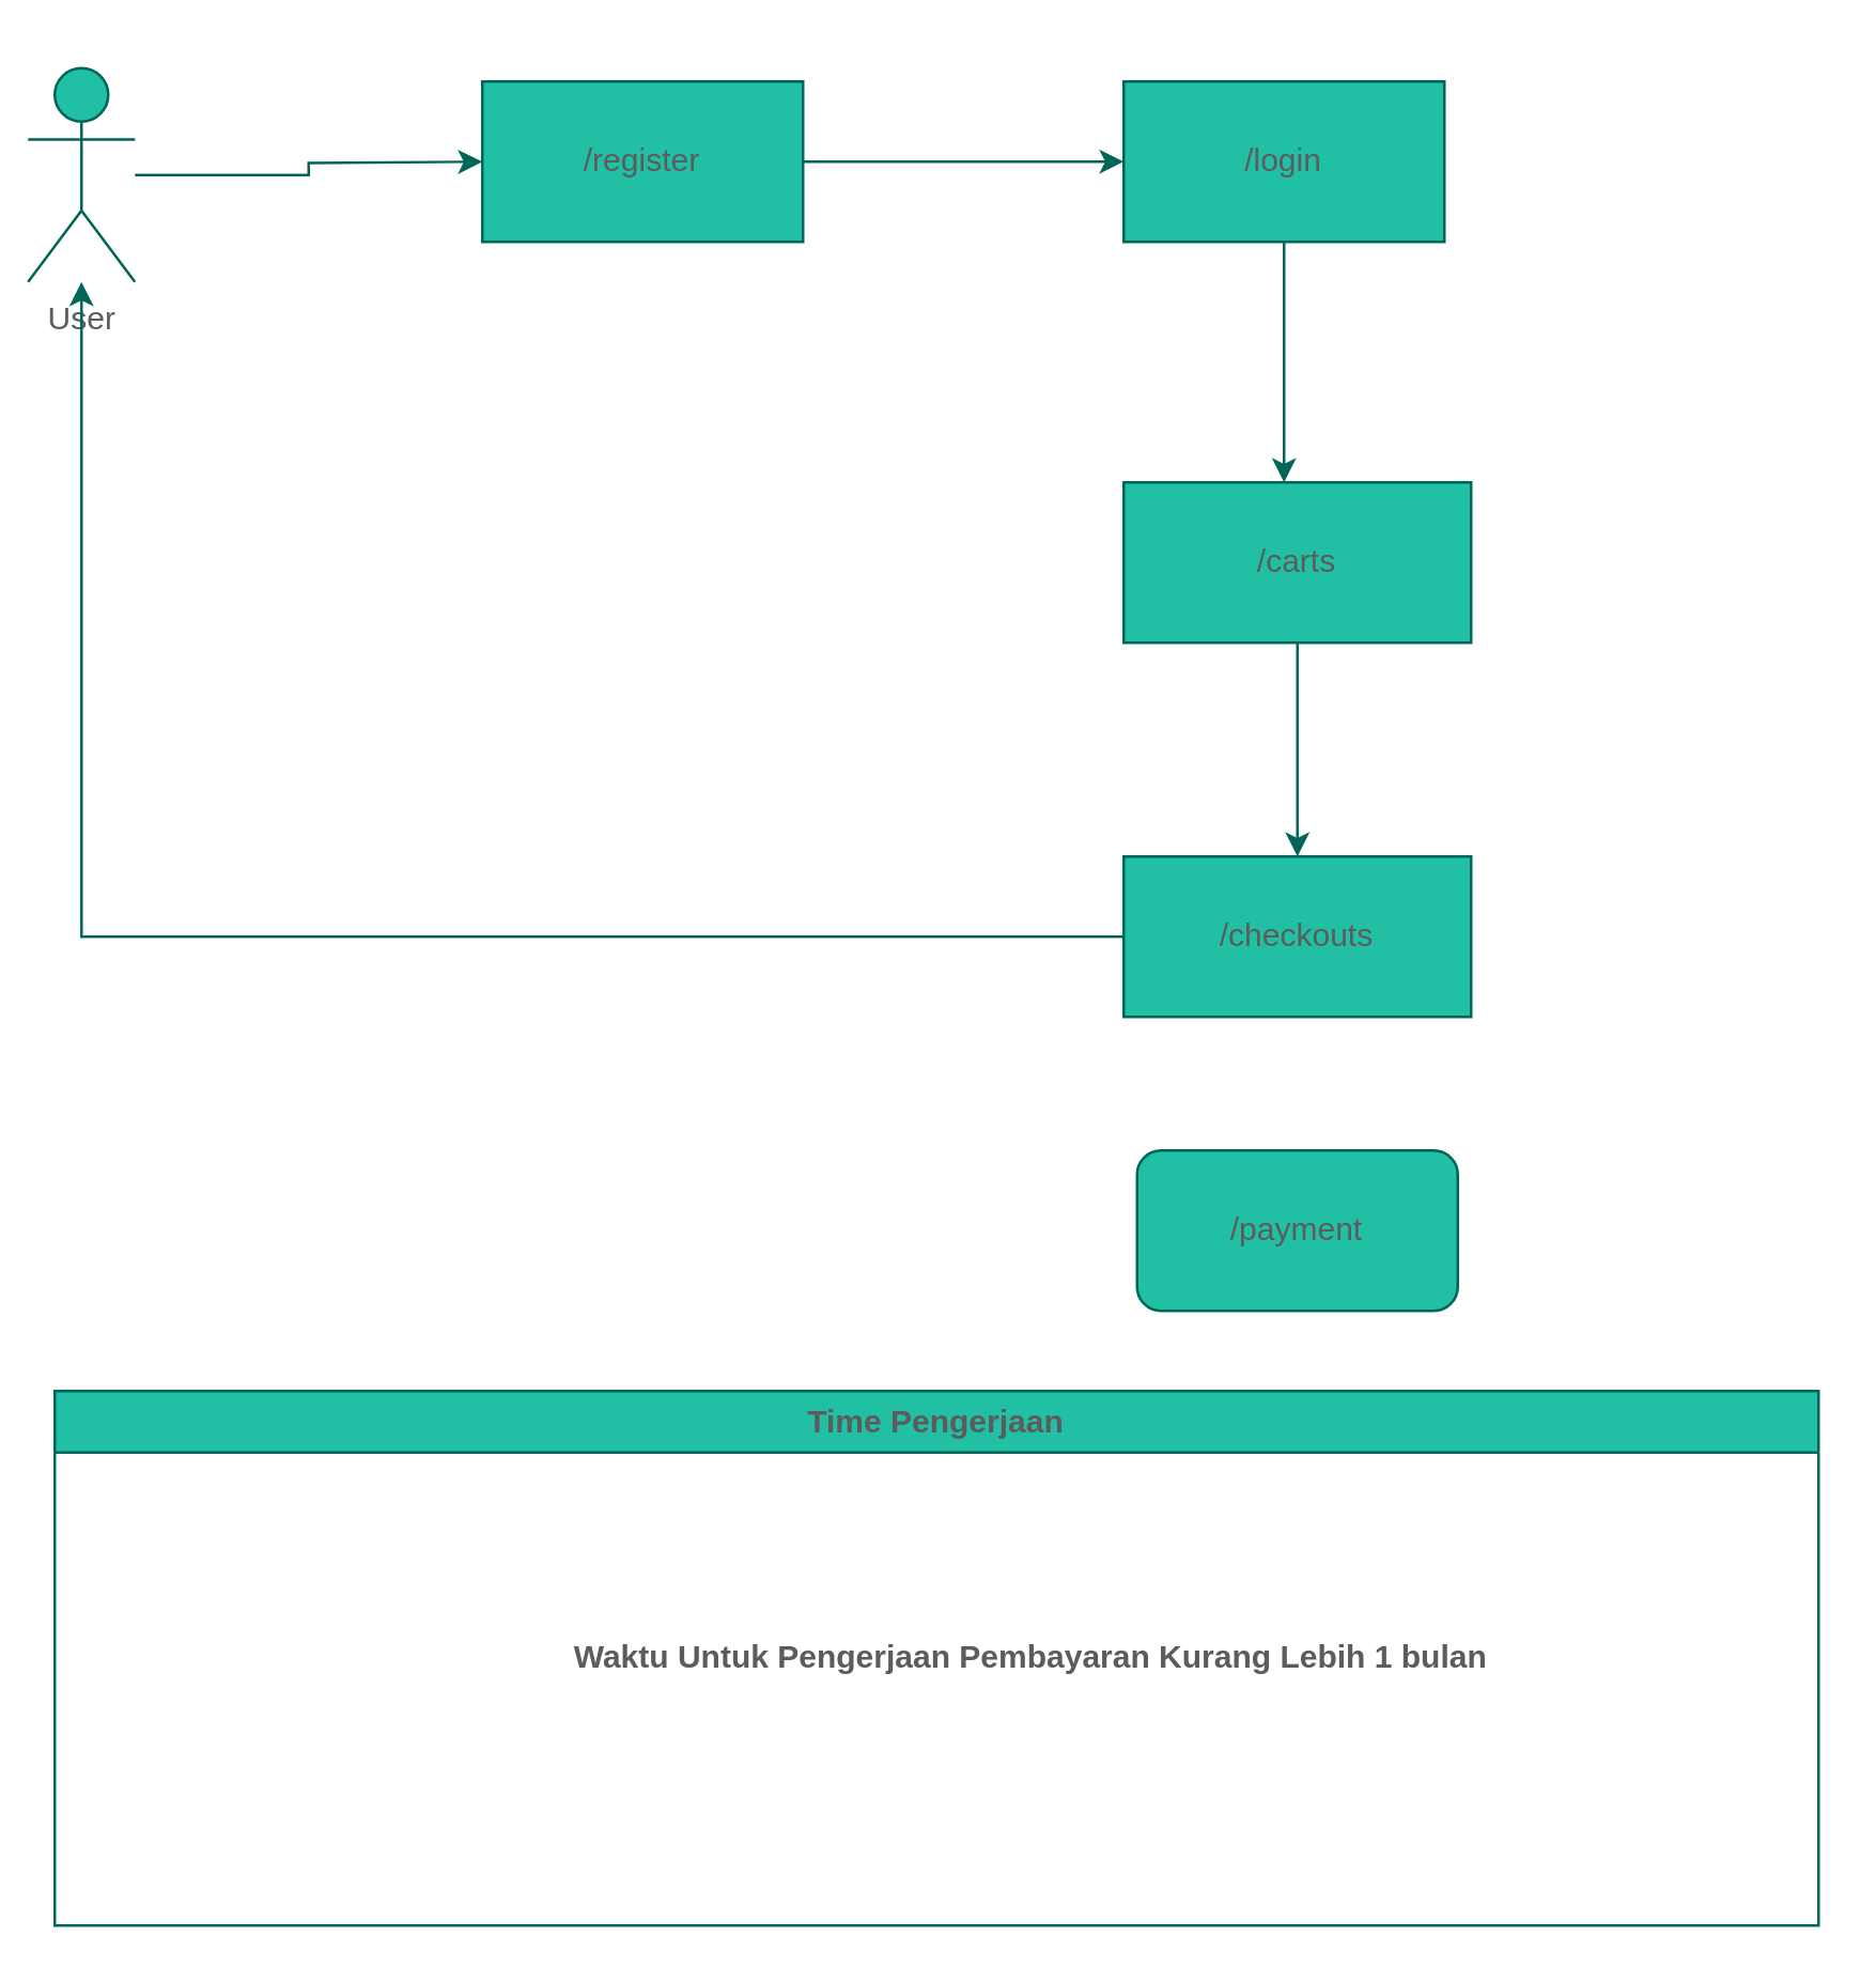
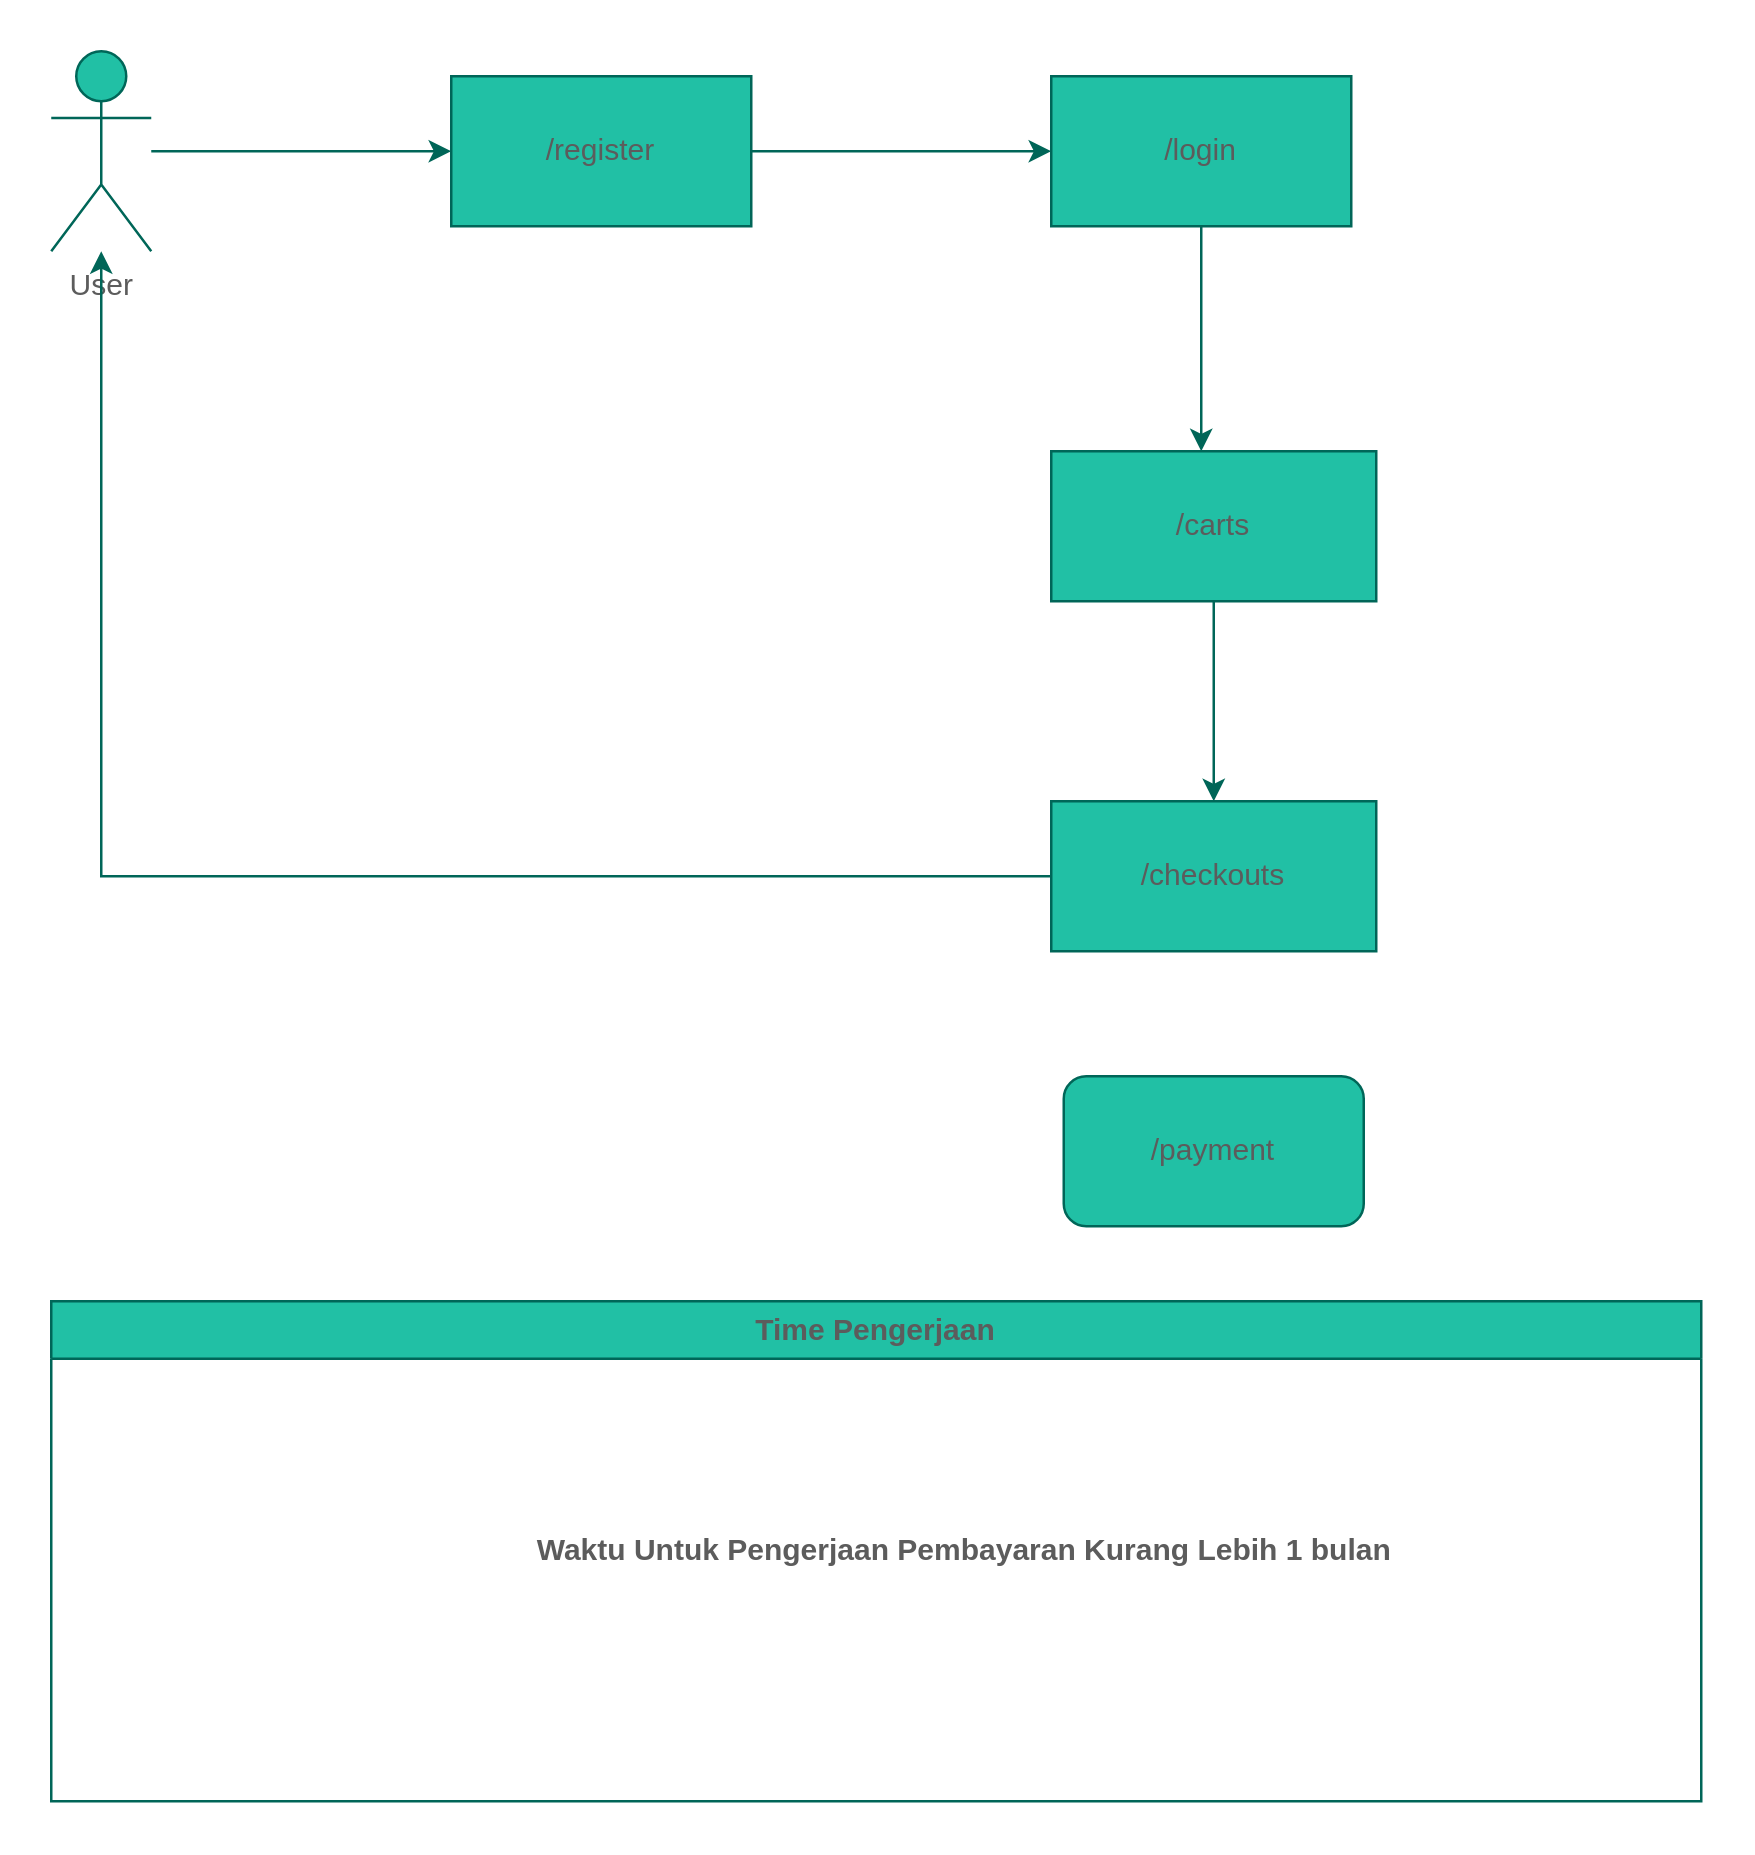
  <mxCell id="0" />
  <mxCell id="1" parent="0" />
  <mxCell id="2" style="edgeStyle=orthogonalEdgeStyle;rounded=0;orthogonalLoop=1;jettySize=auto;html=1;labelBackgroundColor=none;strokeColor=#006658;fontColor=default;" edge="1" parent="1" source="3"><mxGeometry relative="1" as="geometry"><mxPoint x="180" y="60" as="targetPoint" /></mxGeometry></mxCell>
- <mxCell id="3" value="User&lt;div&gt;&lt;br&gt;&lt;/div&gt;" style="shape=umlActor;verticalLabelPosition=bottom;verticalAlign=top;html=1;outlineConnect=0;labelBackgroundColor=none;fillColor=#21C0A5;strokeColor=#006658;fontColor=#5C5C5C;" vertex="1" parent="1"><mxGeometry x="10" y="25" width="40" height="80" as="geometry" /></mxCell>
+ <mxCell id="3" value="User&lt;div&gt;&lt;br&gt;&lt;/div&gt;" style="shape=umlActor;verticalLabelPosition=bottom;verticalAlign=top;html=1;outlineConnect=0;labelBackgroundColor=none;fillColor=#21C0A5;strokeColor=#006658;fontColor=#5C5C5C;" vertex="1" parent="1"><mxGeometry x="20" y="20" width="40" height="80" as="geometry" /></mxCell>
  <mxCell id="4" style="edgeStyle=orthogonalEdgeStyle;rounded=0;orthogonalLoop=1;jettySize=auto;html=1;labelBackgroundColor=none;strokeColor=#006658;fontColor=default;" edge="1" parent="1" source="5"><mxGeometry relative="1" as="geometry"><mxPoint x="420" y="60" as="targetPoint" /></mxGeometry></mxCell>
  <mxCell id="5" value="/register" style="rounded=0;whiteSpace=wrap;html=1;labelBackgroundColor=none;fillColor=#21C0A5;strokeColor=#006658;fontColor=#5C5C5C;" vertex="1" parent="1"><mxGeometry x="180" y="30" width="120" height="60" as="geometry" /></mxCell>
  <mxCell id="6" style="edgeStyle=orthogonalEdgeStyle;rounded=0;orthogonalLoop=1;jettySize=auto;html=1;labelBackgroundColor=none;strokeColor=#006658;fontColor=default;" edge="1" parent="1" source="7"><mxGeometry relative="1" as="geometry"><mxPoint x="480" y="180" as="targetPoint" /></mxGeometry></mxCell>
  <mxCell id="7" value="/login" style="rounded=0;whiteSpace=wrap;html=1;labelBackgroundColor=none;fillColor=#21C0A5;strokeColor=#006658;fontColor=#5C5C5C;" vertex="1" parent="1"><mxGeometry x="420" y="30" width="120" height="60" as="geometry" /></mxCell>
  <mxCell id="8" style="edgeStyle=orthogonalEdgeStyle;rounded=0;orthogonalLoop=1;jettySize=auto;html=1;labelBackgroundColor=none;strokeColor=#006658;fontColor=default;" edge="1" parent="1" source="9"><mxGeometry relative="1" as="geometry"><mxPoint x="485" y="320" as="targetPoint" /></mxGeometry></mxCell>
  <mxCell id="9" value="/carts" style="rounded=0;whiteSpace=wrap;html=1;labelBackgroundColor=none;fillColor=#21C0A5;strokeColor=#006658;fontColor=#5C5C5C;" vertex="1" parent="1"><mxGeometry x="420" y="180" width="130" height="60" as="geometry" /></mxCell>
  <mxCell id="10" style="edgeStyle=orthogonalEdgeStyle;rounded=0;orthogonalLoop=1;jettySize=auto;html=1;labelBackgroundColor=none;strokeColor=#006658;fontColor=default;" edge="1" parent="1" source="11" target="3"><mxGeometry relative="1" as="geometry"><mxPoint x="485" y="460" as="targetPoint" /></mxGeometry></mxCell>
  <mxCell id="11" value="/checkouts" style="rounded=0;whiteSpace=wrap;html=1;labelBackgroundColor=none;fillColor=#21C0A5;strokeColor=#006658;fontColor=#5C5C5C;" vertex="1" parent="1"><mxGeometry x="420" y="320" width="130" height="60" as="geometry" /></mxCell>
  <mxCell id="12" value="/payment" style="whiteSpace=wrap;html=1;labelBackgroundColor=none;fillColor=#21C0A5;strokeColor=#006658;fontColor=#5C5C5C;rounded=1;" vertex="1" parent="1"><mxGeometry x="425" y="430" width="120" height="60" as="geometry" /></mxCell>
  <mxCell id="13" value="Time Pengerjaan" style="swimlane;whiteSpace=wrap;html=1;strokeColor=#006658;fontColor=#5C5C5C;fillColor=#21C0A5;" vertex="1" parent="1"><mxGeometry x="20" y="520" width="660" height="200" as="geometry" /></mxCell>
  <mxCell id="14" value="&lt;b&gt;Waktu Untuk Pengerjaan Pembayaran Kurang Lebih 1 bulan&lt;/b&gt;" style="text;html=1;align=center;verticalAlign=middle;resizable=0;points=[];autosize=1;strokeColor=none;fillColor=none;fontColor=#5C5C5C;" vertex="1" parent="13"><mxGeometry x="180" y="85" width="370" height="30" as="geometry" /></mxCell>
